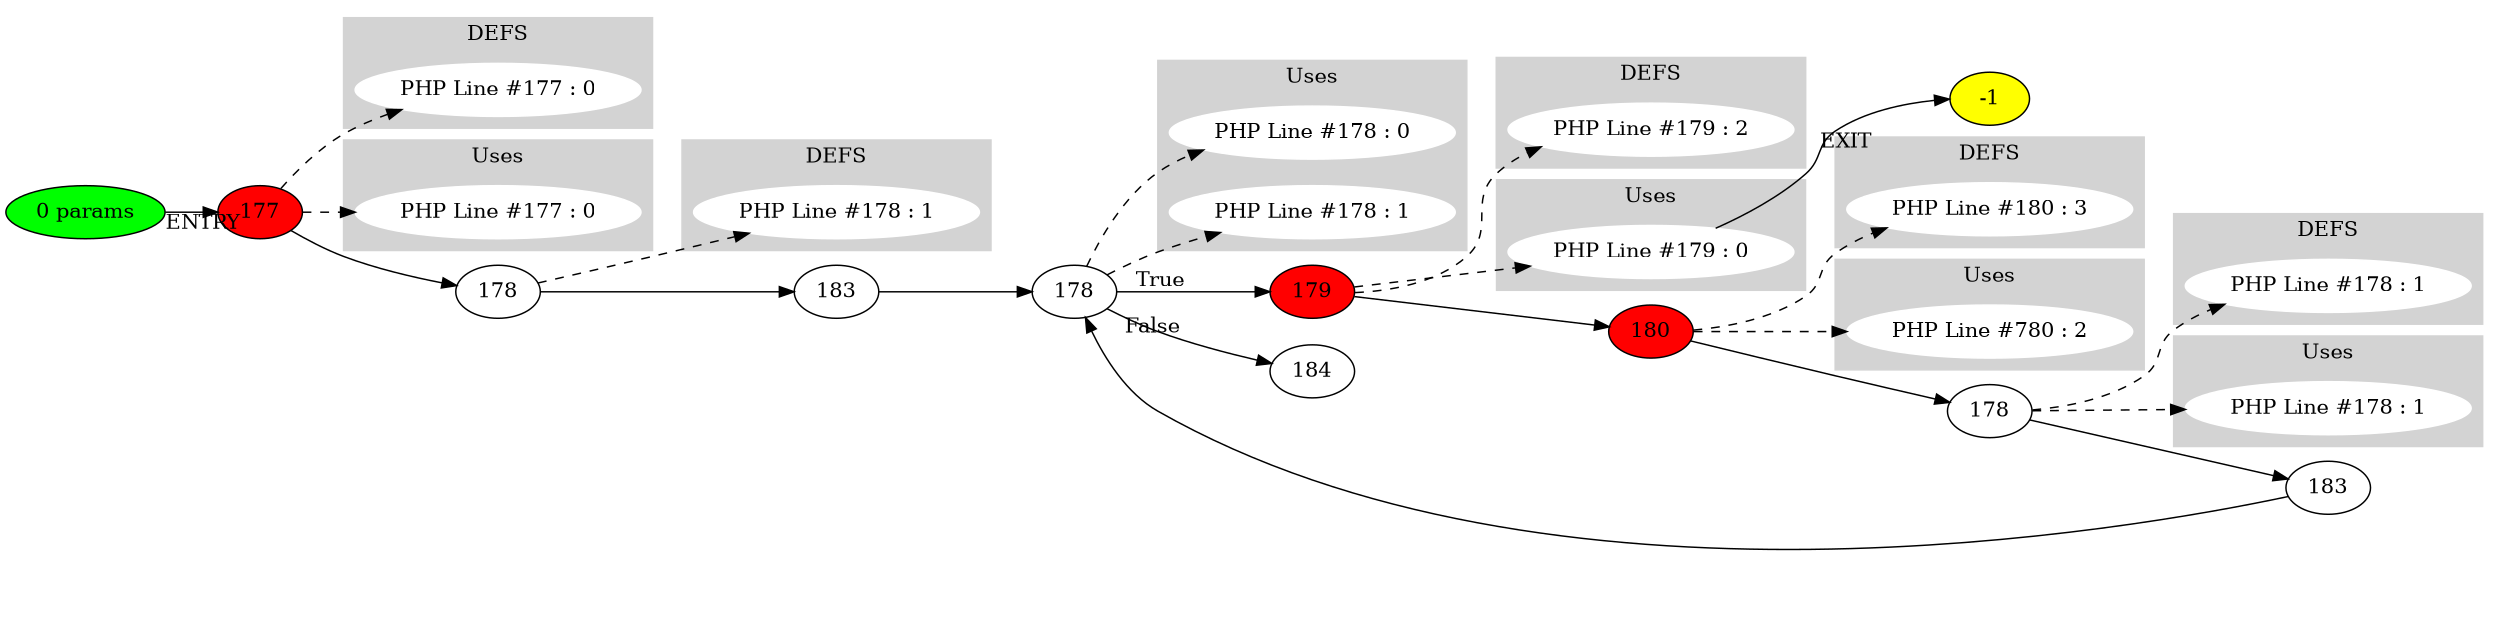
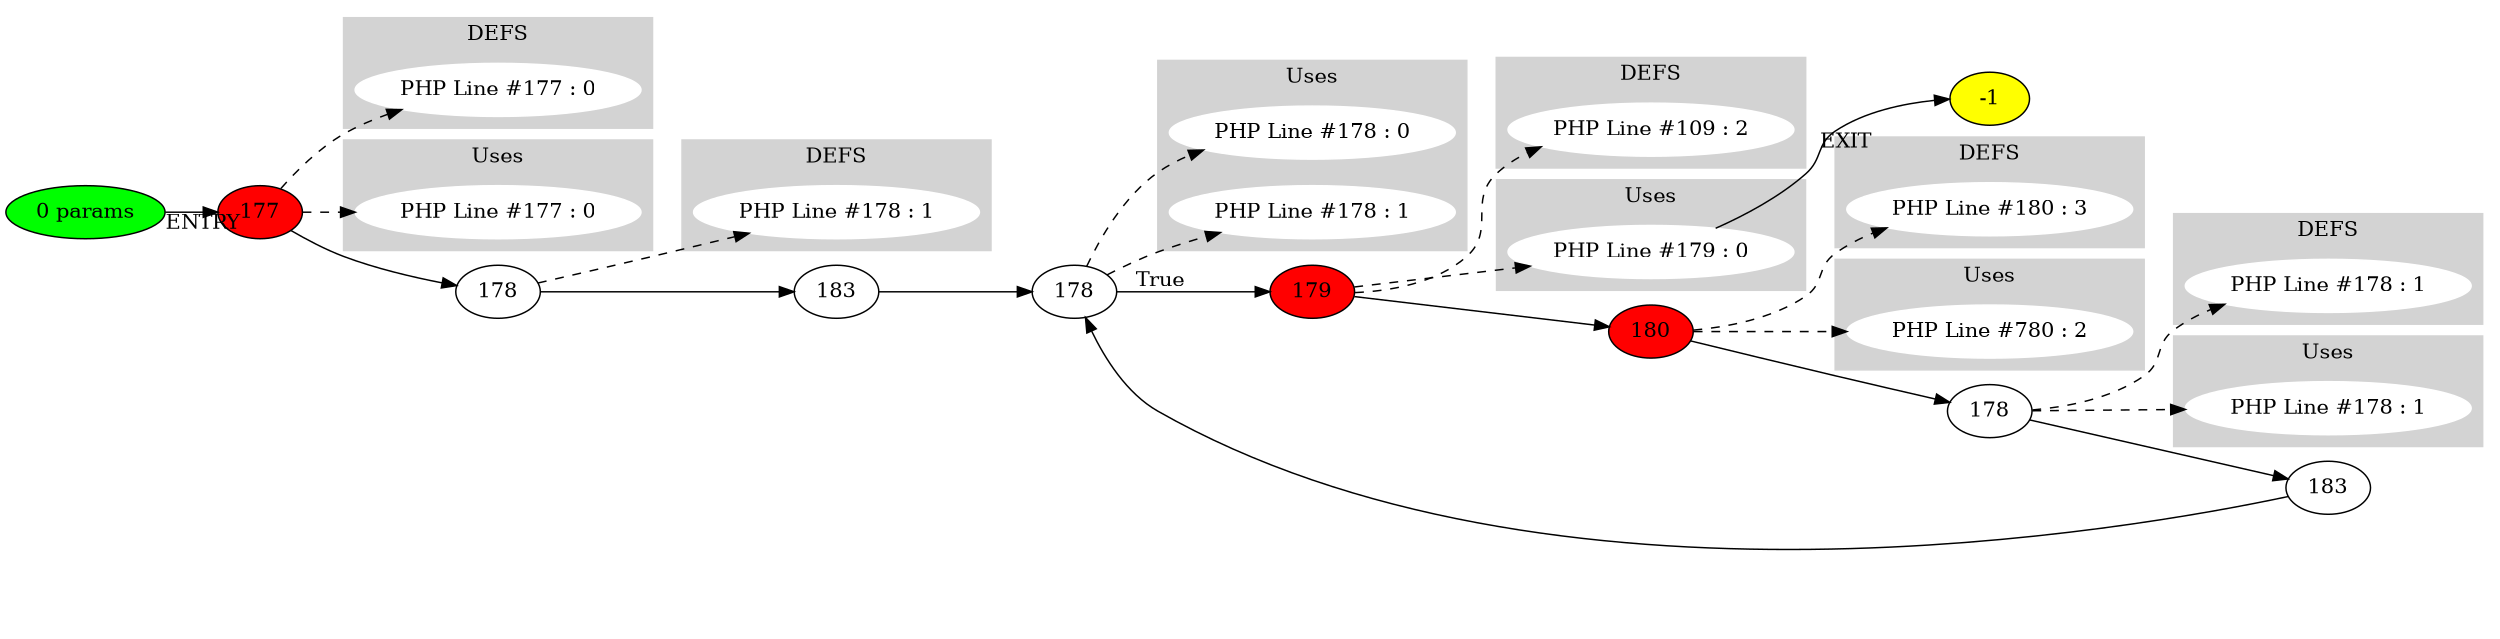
  digraph {
    rankdir=LR
    node [style=filled]
    n1 [color=white label="PHP Line #177 : 0"]
    n2 [color=white label="PHP Line #178 : 1"]
-   n3 [color=white label="PHP Line #179 : 2"]
+   n3 [color=white label="PHP Line #109 : 2"]
    n4 [color=white label="PHP Line #180 : 3"]
    n5 [color=white label="PHP Line #178 : 1"]
    n6 [color=white label="PHP Line #177 : 0"]
    n7 [color=white label="PHP Line #178 : 0"]
    n8 [color=white label="PHP Line #178 : 1"]
    n9 [color=white label="PHP Line #179 : 0"]
    n10 [color=white label="PHP Line #780 : 2"]
    n11 [color=white label="PHP Line #178 : 1"]
    -1 [fillcolor=yellow]
    n13 [fillcolor=red label=177]
    n14 [label=178 style=""]
    n15 [label=183 style=""]
    n16 [label=178 style=""]
    n17 [fillcolor=red label=179]
-   n18 [label=184 style=""]
    n19 [fillcolor=red label=180]
    n20 [label=178 style=""]
    n21 [label=183 style=""]
    n22 [fillcolor=green label="0 params"]
    subgraph cluster_1 {
      color=lightgrey
      label=DEFS
      style=filled
      n1
    }
    subgraph cluster_2 {
      color=lightgrey
      label=DEFS
      style=filled
      n2
    }
    subgraph cluster_3 {
      color=lightgrey
      label=DEFS
      style=filled
      n3
    }
    subgraph cluster_4 {
      color=lightgrey
      label=DEFS
      style=filled
      n4
    }
    subgraph cluster_5 {
      color=lightgrey
      label=DEFS
      style=filled
      n5
    }
    subgraph cluster_6 {
      color=lightgrey
      label=Uses
      style=filled
      n6
    }
    subgraph cluster_7 {
      color=lightgrey
      label=Uses
      style=filled
      n7
      n8
    }
    subgraph cluster_8 {
      color=lightgrey
      label=Uses
      style=filled
      n9
    }
    subgraph cluster_9 {
      color=lightgrey
      label=Uses
      style=filled
      n10
    }
    subgraph cluster_10 {
      color=lightgrey
      label=Uses
      style=filled
      n11
    }
    n9 -> -1 [xlabel=EXIT]
    n13 -> n1 [style=dashed]
    n13 -> n6 [style=dashed]
    n13 -> n14
    n14 -> n2 [style=dashed]
    n14 -> n15
    n15 -> n16
    n16 -> n7 [style=dashed]
    n16 -> n8 [style=dashed]
    n16 -> n17 [xlabel=True]
-   n16 -> n18 [xlabel=False]
    n17 -> n3 [style=dashed]
    n17 -> n9 [style=dashed]
    n17 -> n19
    n19 -> n4 [style=dashed]
    n19 -> n10 [style=dashed]
    n19 -> n20
    n20 -> n5 [style=dashed]
    n20 -> n11 [style=dashed]
    n20 -> n21
    n21 -> n16
    n22 -> n13 [xlabel=ENTRY]
  }
